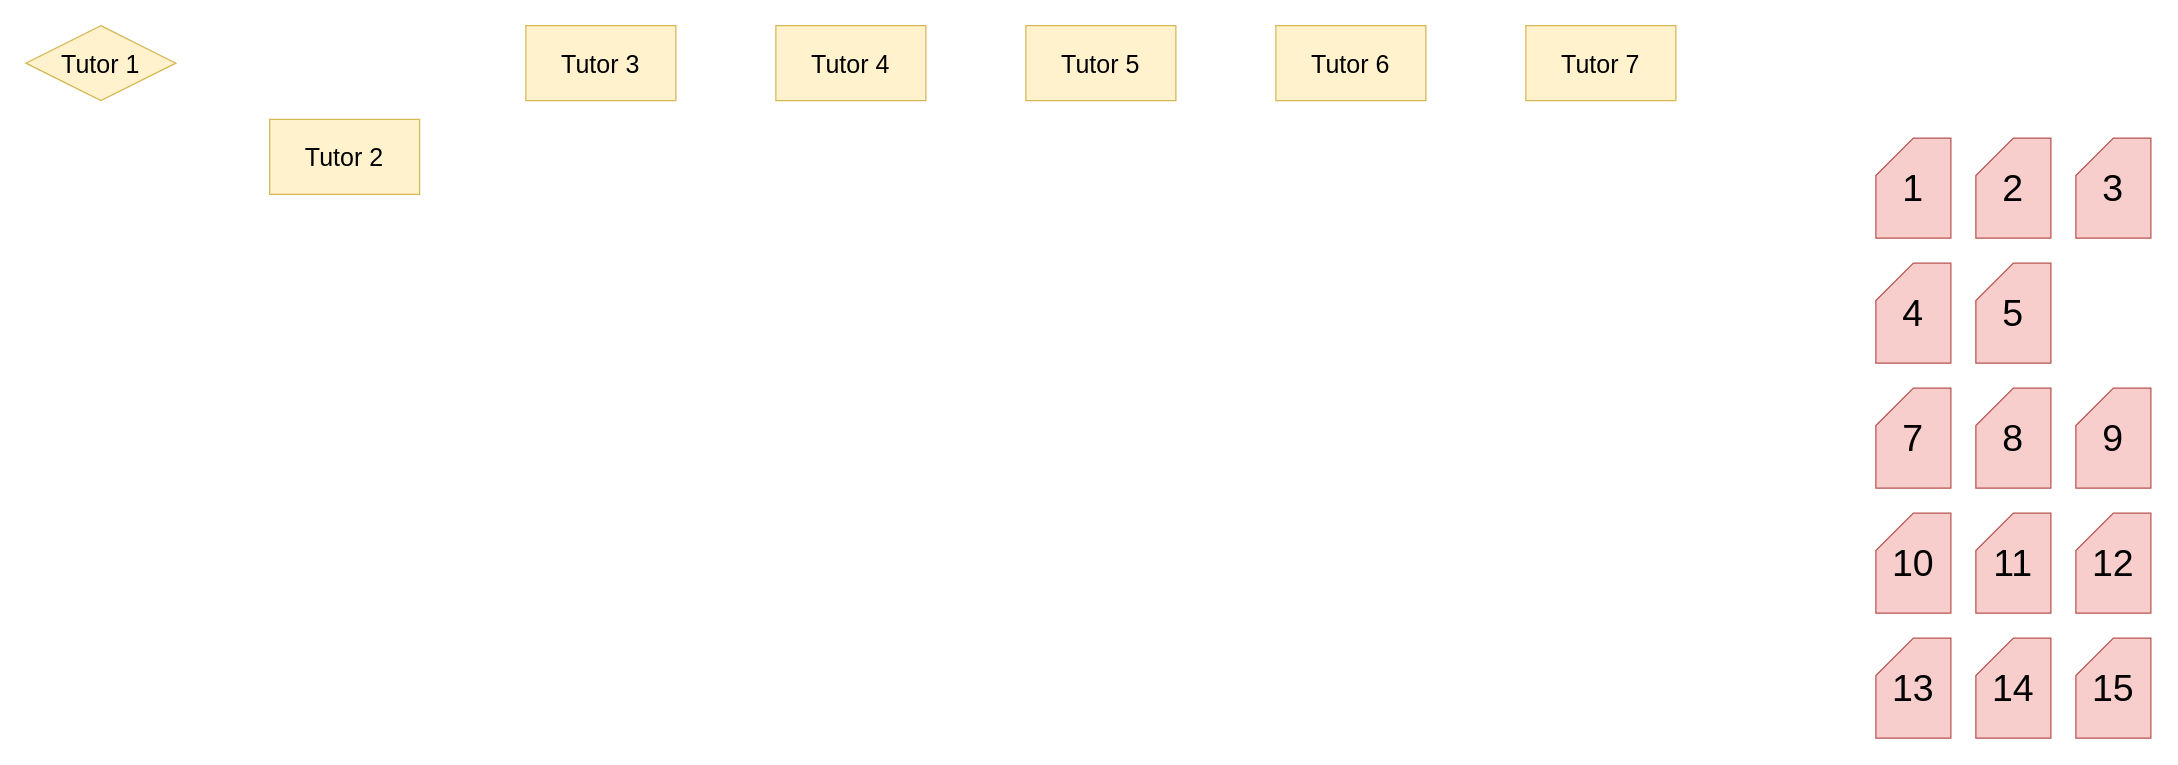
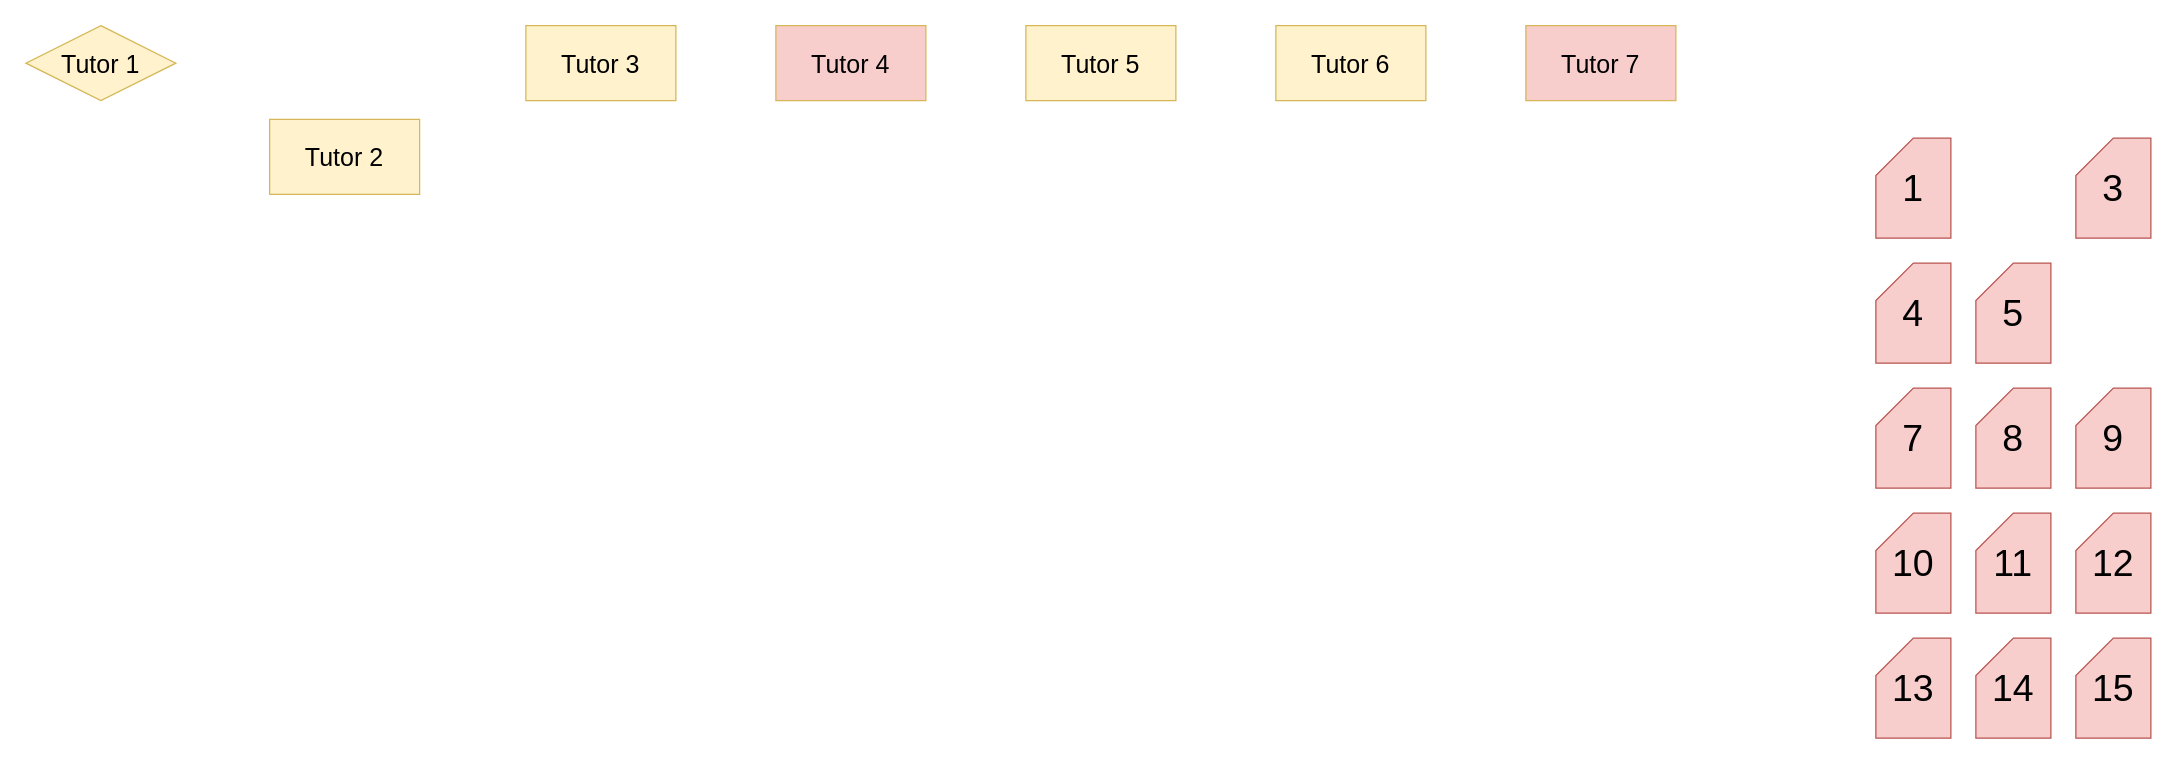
  <mxCell id="0" />
  <mxCell id="1" parent="0" />
  <mxCell id="2" value="&lt;font style=&quot;font-size: 20px&quot;&gt;Tutor 1&lt;/font&gt;" style="rhombus;whiteSpace=wrap;html=1;fillColor=#fff2cc;strokeColor=#d6b656;" vertex="1" parent="1"><mxGeometry x="20" y="20" width="120" height="60" as="geometry" /></mxCell>
  <mxCell id="3" value="&lt;font style=&quot;font-size: 20px&quot;&gt;Tutor 2&lt;br&gt;&lt;/font&gt;" style="rounded=0;whiteSpace=wrap;html=1;fillColor=#fff2cc;strokeColor=#d6b656;" vertex="1" parent="1"><mxGeometry x="215" y="95" width="120" height="60" as="geometry" /></mxCell>
- <mxCell id="4" value="&lt;font style=&quot;font-size: 20px&quot;&gt;Tutor 4&lt;br&gt;&lt;/font&gt;" style="rounded=0;whiteSpace=wrap;html=1;fillColor=#fff2cc;strokeColor=#d6b656;" vertex="1" parent="1"><mxGeometry x="620" y="20" width="120" height="60" as="geometry" /></mxCell>
+ <mxCell id="4" value="&lt;font style=&quot;font-size: 20px&quot;&gt;Tutor 4&lt;br&gt;&lt;/font&gt;" style="rounded=0;whiteSpace=wrap;html=1;fillColor=#f8cecc;strokeColor=#d6b656;" vertex="1" parent="1"><mxGeometry x="620" y="20" width="120" height="60" as="geometry" /></mxCell>
  <mxCell id="5" value="&lt;font style=&quot;font-size: 20px&quot;&gt;Tutor 3&lt;br&gt;&lt;/font&gt;" style="rounded=0;whiteSpace=wrap;html=1;fillColor=#fff2cc;strokeColor=#d6b656;" vertex="1" parent="1"><mxGeometry x="420" y="20" width="120" height="60" as="geometry" /></mxCell>
  <mxCell id="6" value="&lt;font style=&quot;font-size: 20px&quot;&gt;Tutor 5&lt;br&gt;&lt;/font&gt;" style="rounded=0;whiteSpace=wrap;html=1;fillColor=#fff2cc;strokeColor=#d6b656;" vertex="1" parent="1"><mxGeometry x="820" y="20" width="120" height="60" as="geometry" /></mxCell>
  <mxCell id="7" value="&lt;font style=&quot;font-size: 20px&quot;&gt;Tutor 6&lt;br&gt;&lt;/font&gt;" style="rounded=0;whiteSpace=wrap;html=1;fillColor=#fff2cc;strokeColor=#d6b656;" vertex="1" parent="1"><mxGeometry x="1020" y="20" width="120" height="60" as="geometry" /></mxCell>
- <mxCell id="8" value="&lt;font style=&quot;font-size: 20px&quot;&gt;Tutor 7&lt;br&gt;&lt;/font&gt;" style="rounded=0;whiteSpace=wrap;html=1;fillColor=#fff2cc;strokeColor=#d6b656;" vertex="1" parent="1"><mxGeometry x="1220" y="20" width="120" height="60" as="geometry" /></mxCell>
+ <mxCell id="8" value="&lt;font style=&quot;font-size: 20px&quot;&gt;Tutor 7&lt;br&gt;&lt;/font&gt;" style="rounded=0;whiteSpace=wrap;html=1;fillColor=#f8cecc;strokeColor=#d6b656;" vertex="1" parent="1"><mxGeometry x="1220" y="20" width="120" height="60" as="geometry" /></mxCell>
  <mxCell id="9" value="&lt;font style=&quot;font-size: 30px&quot;&gt;1&lt;/font&gt;" style="shape=card;whiteSpace=wrap;html=1;fillColor=#f8cecc;strokeColor=#b85450;" vertex="1" parent="1"><mxGeometry x="1500" y="110" width="60" height="80" as="geometry" /></mxCell>
  <mxCell id="10" value="&lt;font style=&quot;font-size: 30px&quot;&gt;3&lt;/font&gt;" style="shape=card;whiteSpace=wrap;html=1;fillColor=#f8cecc;strokeColor=#b85450;" vertex="1" parent="1"><mxGeometry x="1660" y="110" width="60" height="80" as="geometry" /></mxCell>
  <mxCell id="11" value="&lt;font style=&quot;font-size: 30px&quot;&gt;9&lt;/font&gt;" style="shape=card;whiteSpace=wrap;html=1;fillColor=#f8cecc;strokeColor=#b85450;" vertex="1" parent="1"><mxGeometry x="1660" y="310" width="60" height="80" as="geometry" /></mxCell>
  <mxCell id="12" value="&lt;font style=&quot;font-size: 30px&quot;&gt;12&lt;/font&gt;" style="shape=card;whiteSpace=wrap;html=1;fillColor=#f8cecc;strokeColor=#b85450;" vertex="1" parent="1"><mxGeometry x="1660" y="410" width="60" height="80" as="geometry" /></mxCell>
  <mxCell id="13" value="&lt;font style=&quot;font-size: 30px&quot;&gt;15&lt;/font&gt;" style="shape=card;whiteSpace=wrap;html=1;fillColor=#f8cecc;strokeColor=#b85450;" vertex="1" parent="1"><mxGeometry x="1660" y="510" width="60" height="80" as="geometry" /></mxCell>
  <mxCell id="14" value="&lt;font style=&quot;font-size: 30px&quot;&gt;5&lt;/font&gt;" style="shape=card;whiteSpace=wrap;html=1;fillColor=#f8cecc;strokeColor=#b85450;" vertex="1" parent="1"><mxGeometry x="1580" y="210" width="60" height="80" as="geometry" /></mxCell>
  <mxCell id="15" value="&lt;font style=&quot;font-size: 30px&quot;&gt;8&lt;/font&gt;" style="shape=card;whiteSpace=wrap;html=1;fillColor=#f8cecc;strokeColor=#b85450;" vertex="1" parent="1"><mxGeometry x="1580" y="310" width="60" height="80" as="geometry" /></mxCell>
  <mxCell id="16" value="&lt;font style=&quot;font-size: 30px&quot;&gt;11&lt;/font&gt;" style="shape=card;whiteSpace=wrap;html=1;fillColor=#f8cecc;strokeColor=#b85450;" vertex="1" parent="1"><mxGeometry x="1580" y="410" width="60" height="80" as="geometry" /></mxCell>
  <mxCell id="17" value="&lt;font style=&quot;font-size: 30px&quot;&gt;14&lt;/font&gt;" style="shape=card;whiteSpace=wrap;html=1;fillColor=#f8cecc;strokeColor=#b85450;" vertex="1" parent="1"><mxGeometry x="1580" y="510" width="60" height="80" as="geometry" /></mxCell>
  <mxCell id="18" value="&lt;font style=&quot;font-size: 30px&quot;&gt;4&lt;/font&gt;" style="shape=card;whiteSpace=wrap;html=1;fillColor=#f8cecc;strokeColor=#b85450;" vertex="1" parent="1"><mxGeometry x="1500" y="210" width="60" height="80" as="geometry" /></mxCell>
  <mxCell id="19" value="&lt;font style=&quot;font-size: 30px&quot;&gt;7&lt;/font&gt;" style="shape=card;whiteSpace=wrap;html=1;fillColor=#f8cecc;strokeColor=#b85450;" vertex="1" parent="1"><mxGeometry x="1500" y="310" width="60" height="80" as="geometry" /></mxCell>
  <mxCell id="20" value="&lt;font style=&quot;font-size: 30px&quot;&gt;10&lt;/font&gt;" style="shape=card;whiteSpace=wrap;html=1;fillColor=#f8cecc;strokeColor=#b85450;" vertex="1" parent="1"><mxGeometry x="1500" y="410" width="60" height="80" as="geometry" /></mxCell>
  <mxCell id="21" value="&lt;font style=&quot;font-size: 30px&quot;&gt;13&lt;/font&gt;" style="shape=card;whiteSpace=wrap;html=1;fillColor=#f8cecc;strokeColor=#b85450;" vertex="1" parent="1"><mxGeometry x="1500" y="510" width="60" height="80" as="geometry" /></mxCell>
- <mxCell id="22" value="&lt;font style=&quot;font-size: 30px&quot;&gt;2&lt;/font&gt;" style="shape=card;whiteSpace=wrap;html=1;fillColor=#f8cecc;strokeColor=#b85450;" vertex="1" parent="1"><mxGeometry x="1580" y="110" width="60" height="80" as="geometry" /></mxCell>
